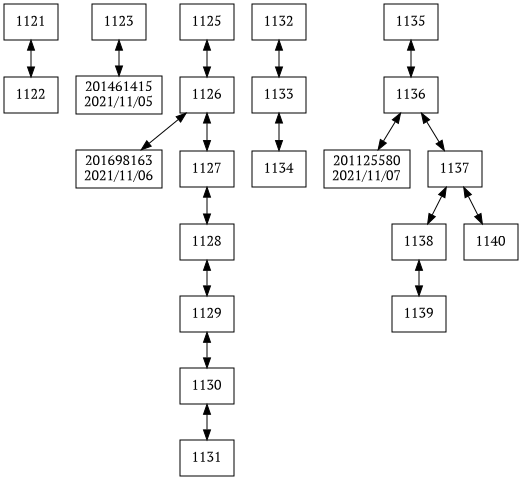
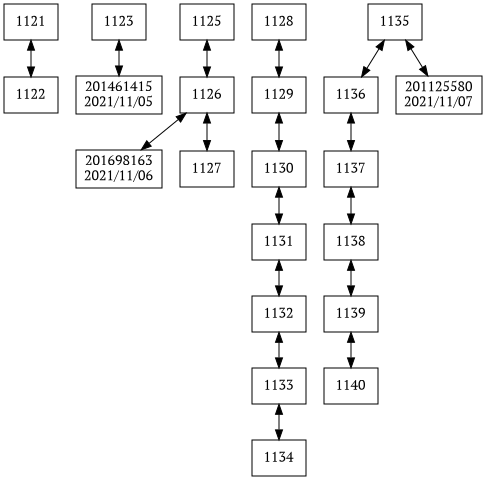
  digraph {
    compound=true
    fontname="PT Serif"
    rankdir=TB
    node [fontname="PT Serif" shape=box]
    edge [dir=both fontname="PT Serif"]
    n1 [label=1121]
    n2 [label=1122]
    n3 [label=1123]
    n4 [label="201461415\n2021/11/05"]
    n5 [label=1125]
    n6 [label=1126]
    n7 [label="201698163\n2021/11/06"]
    n8 [label=1127]
    n9 [label=1128]
    n10 [label=1129]
    n11 [label=1130]
    n12 [label=1131]
    n13 [label=1132]
    n14 [label=1133]
    n15 [label=1134]
    n16 [label=1135]
    n17 [label=1136]
    n18 [label="201125580\n2021/11/07"]
    n19 [label=1137]
    n20 [label=1138]
    n21 [label=1139]
    n22 [label=1140]
    n1 -> n2
    n3 -> n4
    n5 -> n6
    n6 -> n7
    n6 -> n8
-   n8 -> n9
    n9 -> n10
    n10 -> n11
    n11 -> n12
+   n12 -> n13
    n13 -> n14
    n14 -> n15
    n16 -> n17
-   n17 -> n18
+   n16 -> n18
    n17 -> n19
    n19 -> n20
    n20 -> n21
-   n19 -> n22
+   n21 -> n22
  }
